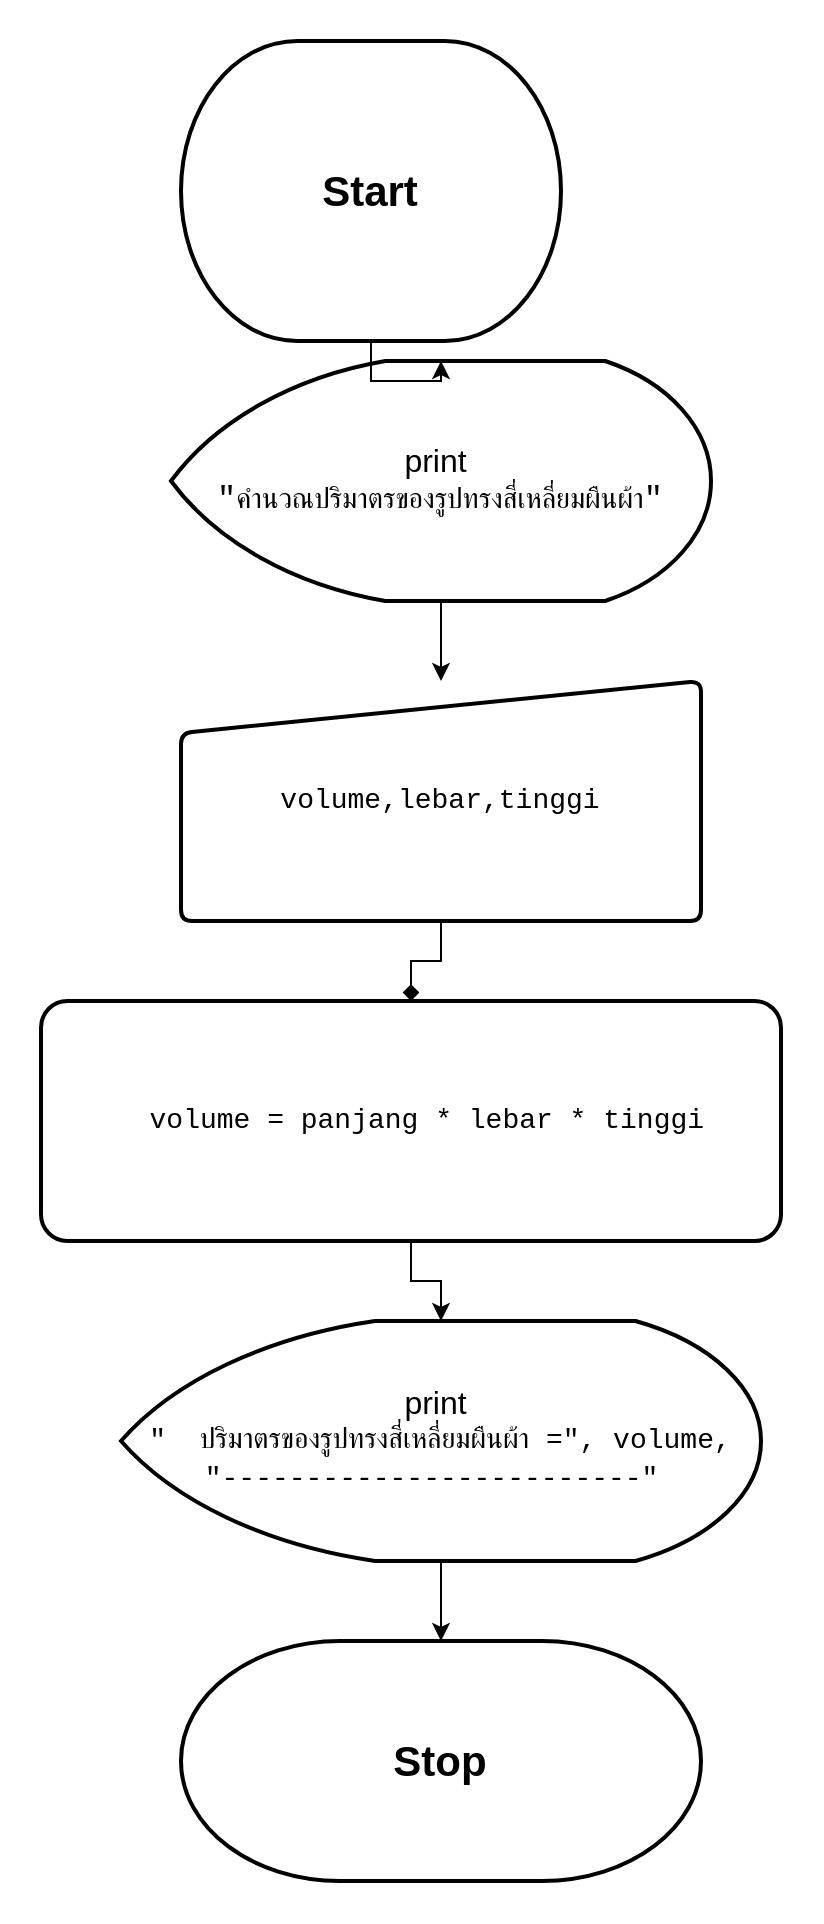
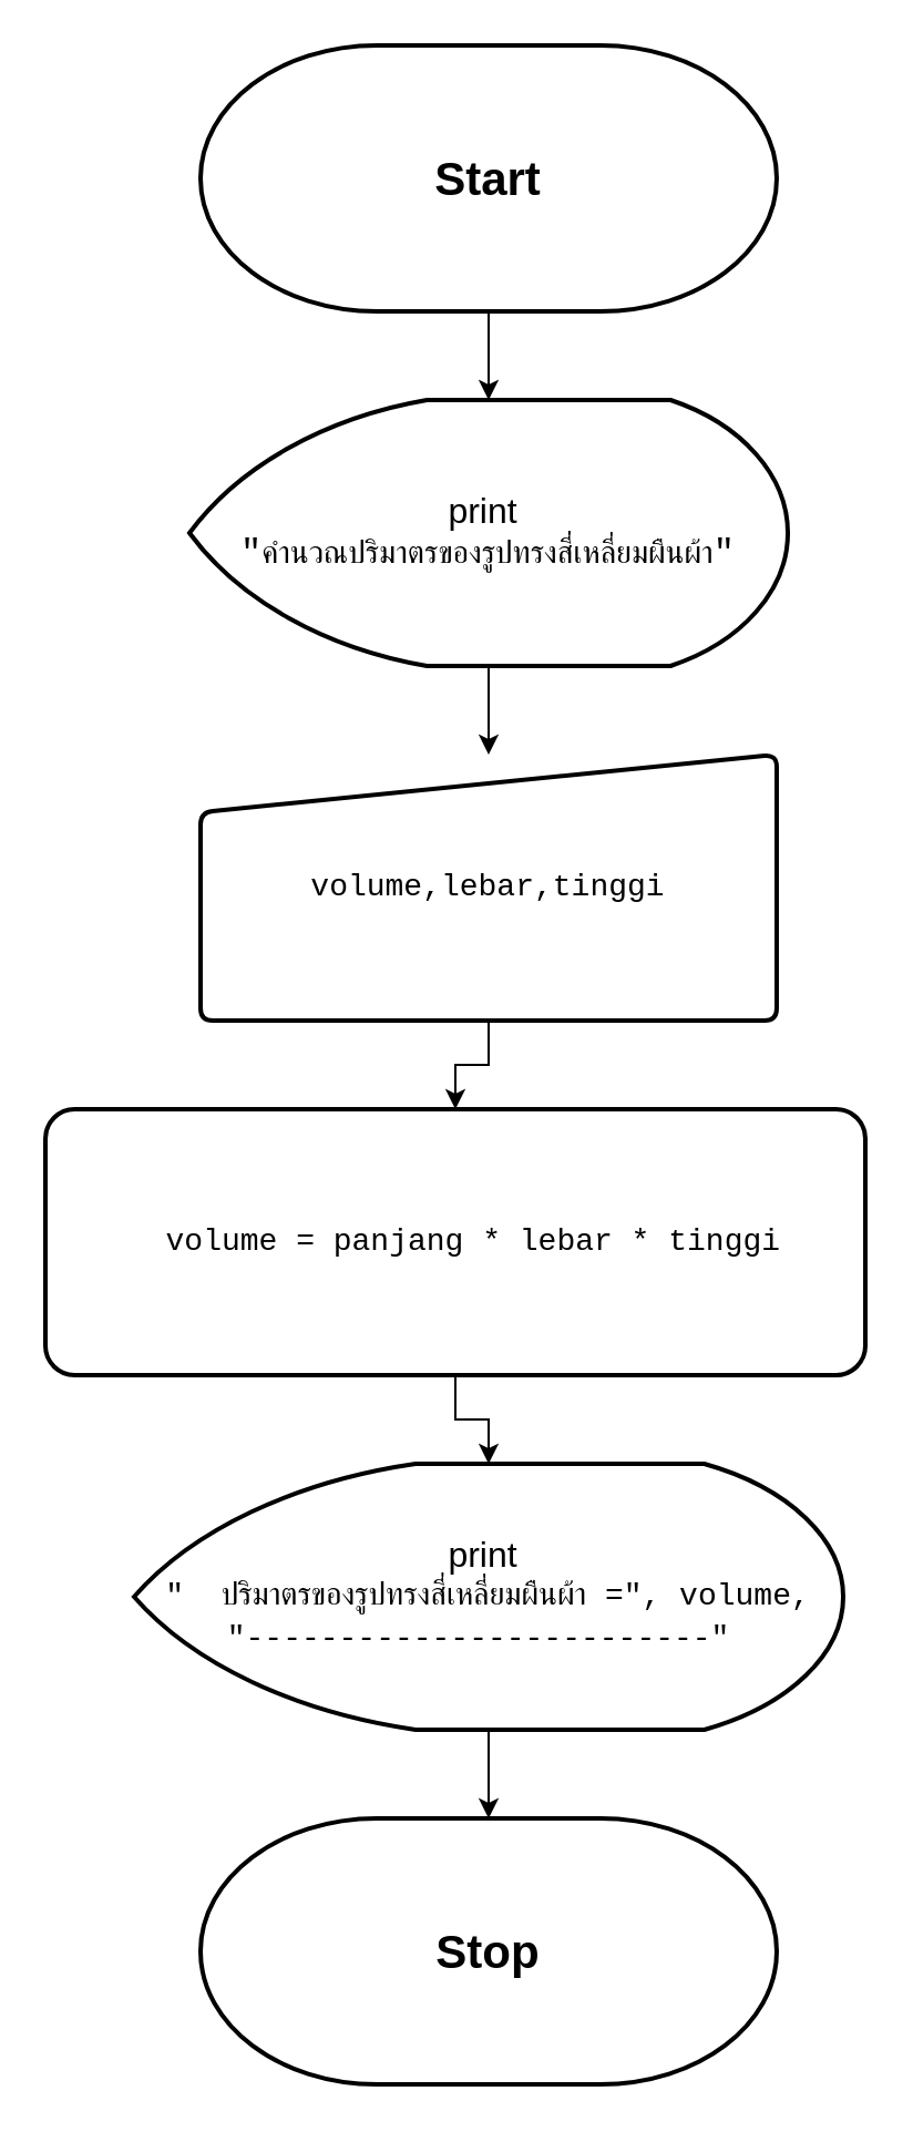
  <mxCell id="0" />
  <mxCell id="1" parent="0" />
- <mxCell id="2" value="&lt;font style=&quot;font-size: 21px;&quot;&gt;&lt;b&gt;Start&lt;/b&gt;&lt;/font&gt;" style="strokeWidth=2;html=1;shape=mxgraph.flowchart.terminator;whiteSpace=wrap;" vertex="1" parent="1"><mxGeometry x="90" y="20" width="190" height="150" as="geometry" /></mxCell>
+ <mxCell id="2" value="&lt;font style=&quot;font-size: 21px;&quot;&gt;&lt;b&gt;Start&lt;/b&gt;&lt;/font&gt;" style="strokeWidth=2;html=1;shape=mxgraph.flowchart.terminator;whiteSpace=wrap;" vertex="1" parent="1"><mxGeometry x="90" y="20" width="260" height="120" as="geometry" /></mxCell>
  <mxCell id="3" style="edgeStyle=orthogonalEdgeStyle;rounded=0;orthogonalLoop=1;jettySize=auto;html=1;entryX=0.5;entryY=0;entryDx=0;entryDy=0;" edge="1" parent="1" source="4" target="7"><mxGeometry relative="1" as="geometry" /></mxCell>
  <mxCell id="4" value="&lt;font style=&quot;font-size: 16px;&quot;&gt;print&amp;nbsp;&lt;/font&gt;&lt;div&gt;&lt;span style=&quot;font-family: Consolas, &amp;quot;Courier New&amp;quot;, monospace; white-space: pre;&quot;&gt;&lt;font style=&quot;font-size: 16px;&quot;&gt;&quot;&lt;/font&gt;&lt;/span&gt;&lt;span style=&quot;font-family: Consolas, &amp;quot;Courier New&amp;quot;, monospace; font-size: 14px; white-space: pre;&quot;&gt;คำนวณปริมาตรของรูปทรงสี่เหลี่ยมผืนผ้า&lt;/span&gt;&lt;span style=&quot;font-family: Consolas, &amp;quot;Courier New&amp;quot;, monospace; font-size: 16px; white-space: pre;&quot;&gt;&quot;&lt;/span&gt;&lt;br&gt;&lt;/div&gt;" style="strokeWidth=2;html=1;shape=mxgraph.flowchart.display;whiteSpace=wrap;" vertex="1" parent="1"><mxGeometry x="85" y="180" width="270" height="120" as="geometry" /></mxCell>
  <mxCell id="5" style="edgeStyle=orthogonalEdgeStyle;rounded=0;orthogonalLoop=1;jettySize=auto;html=1;entryX=0.5;entryY=0;entryDx=0;entryDy=0;entryPerimeter=0;" edge="1" parent="1" source="2" target="4"><mxGeometry relative="1" as="geometry" /></mxCell>
- <mxCell id="6" value="" style="edgeStyle=orthogonalEdgeStyle;rounded=0;orthogonalLoop=1;jettySize=auto;html=1;endArrow=diamond;" edge="1" parent="1" source="7" target="9"><mxGeometry relative="1" as="geometry" /></mxCell>
+ <mxCell id="6" value="" style="edgeStyle=orthogonalEdgeStyle;rounded=0;orthogonalLoop=1;jettySize=auto;html=1;" edge="1" parent="1" source="7" target="9"><mxGeometry relative="1" as="geometry" /></mxCell>
  <mxCell id="7" value="&lt;div style=&quot;font-size: 16px;&quot;&gt;&lt;div style=&quot;font-family: Consolas, &amp;quot;Courier New&amp;quot;, monospace; font-size: 14px; line-height: 19px; white-space: pre;&quot;&gt;&lt;div style=&quot;line-height: 19px;&quot;&gt;&lt;div style=&quot;line-height: 19px;&quot;&gt;&lt;div style=&quot;line-height: 19px;&quot;&gt;&lt;div style=&quot;line-height: 19px;&quot;&gt;&lt;div style=&quot;line-height: 19px;&quot;&gt;volume,lebar,tinggi&lt;/div&gt;&lt;/div&gt;&lt;/div&gt;&lt;/div&gt;&lt;/div&gt;&lt;/div&gt;&lt;/div&gt;" style="html=1;strokeWidth=2;shape=manualInput;whiteSpace=wrap;rounded=1;size=26;arcSize=11;" vertex="1" parent="1"><mxGeometry x="90" y="340" width="260" height="120" as="geometry" /></mxCell>
  <mxCell id="8" value="" style="edgeStyle=orthogonalEdgeStyle;rounded=0;orthogonalLoop=1;jettySize=auto;html=1;" edge="1" parent="1" source="9" target="11"><mxGeometry relative="1" as="geometry" /></mxCell>
  <mxCell id="9" value="&lt;div style=&quot;font-family: Consolas, &amp;quot;Courier New&amp;quot;, monospace; font-size: 16px; line-height: 19px; white-space: pre;&quot;&gt;&lt;div style=&quot;font-size: 14px; line-height: 19px;&quot;&gt;&lt;div style=&quot;&quot;&gt;&lt;div style=&quot;line-height: 19px;&quot;&gt;&lt;div style=&quot;&quot;&gt;&lt;div style=&quot;line-height: 19px;&quot;&gt;&lt;div style=&quot;line-height: 19px;&quot;&gt;&lt;div style=&quot;&quot;&gt;&lt;div style=&quot;line-height: 19px;&quot;&gt;&lt;div style=&quot;line-height: 19px;&quot;&gt;&lt;div style=&quot;&quot;&gt;&amp;nbsp; volume = panjang * lebar * tinggi&lt;/div&gt;&lt;/div&gt;&lt;/div&gt;&lt;/div&gt;&lt;/div&gt;&lt;/div&gt;&lt;/div&gt;&lt;/div&gt;&lt;/div&gt;&lt;/div&gt;&lt;/div&gt;" style="rounded=1;whiteSpace=wrap;html=1;strokeWidth=2;arcSize=11;" vertex="1" parent="1"><mxGeometry x="20" y="500" width="370" height="120" as="geometry" /></mxCell>
  <mxCell id="10" value="" style="edgeStyle=orthogonalEdgeStyle;rounded=0;orthogonalLoop=1;jettySize=auto;html=1;" edge="1" parent="1" source="11" target="12"><mxGeometry relative="1" as="geometry" /></mxCell>
  <mxCell id="11" value="&lt;font style=&quot;font-size: 16px;&quot;&gt;print&amp;nbsp;&lt;/font&gt;&lt;div&gt;&lt;div style=&quot;font-family: Consolas, &amp;quot;Courier New&amp;quot;, monospace; font-size: 14px; line-height: 19px; white-space: pre;&quot;&gt;&quot; &amp;nbsp;ปริมาตรของรูปทรงสี่เหลี่ยมผืนผ้า =&quot;, volume,&lt;br&gt;&lt;/div&gt;&lt;div style=&quot;font-family: Consolas, &amp;quot;Courier New&amp;quot;, monospace; font-size: 14px; line-height: 19px; white-space: pre;&quot;&gt;&quot;-------------------------&quot; &lt;/div&gt;&lt;/div&gt;" style="strokeWidth=2;html=1;shape=mxgraph.flowchart.display;whiteSpace=wrap;" vertex="1" parent="1"><mxGeometry x="60" y="660" width="320" height="120" as="geometry" /></mxCell>
  <mxCell id="12" value="&lt;font style=&quot;font-size: 21px;&quot;&gt;&lt;b&gt;Stop&lt;/b&gt;&lt;/font&gt;" style="strokeWidth=2;html=1;shape=mxgraph.flowchart.terminator;whiteSpace=wrap;" vertex="1" parent="1"><mxGeometry x="90" y="820" width="260" height="120" as="geometry" /></mxCell>
